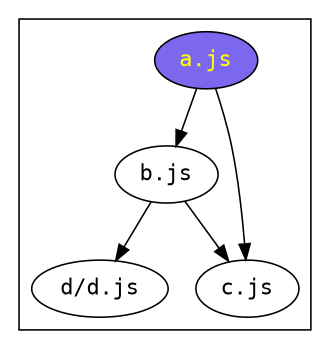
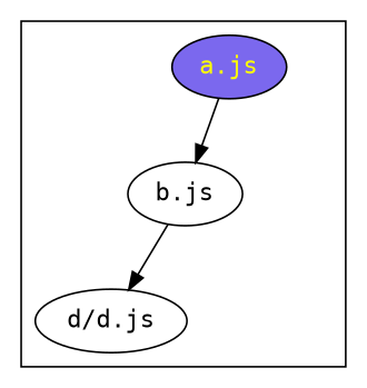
  digraph {
    fontname="DejaVu Sans Mono"
    node [fontname="DejaVu Sans Mono"]
    edge [fontname="DejaVu Sans Mono"]
    "b.js"
-   "c.js"
    "d/d.js"
    "a.js" [fillcolor=mediumslateblue fontcolor=yellow style=filled]
    subgraph cluster_1 {
      "b.js"
-     "c.js"
      "d/d.js"
      "a.js"
    }
-   "b.js" -> "c.js"
    "b.js" -> "d/d.js"
    "a.js" -> "b.js"
-   "a.js" -> "c.js"
  }
